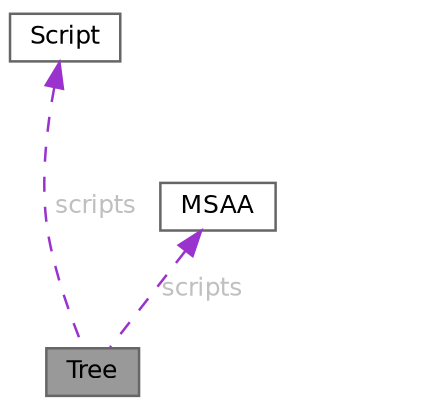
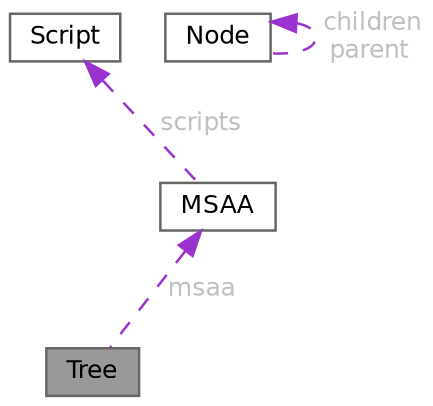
  digraph {
    node [color=gray40 fillcolor=white fontname=Helvetica fontsize=10 shape=box style=filled]
    edge [color=darkorchid3 dir=back fontcolor=grey fontname=Helvetica fontsize=10 labelfontname=Helvetica labelfontsize=10 style=dashed]
    n1 [fillcolor=grey60 fontcolor=black height=0.2 label=Tree width=0.4]
+   n2 [height=0.2 label="Node" width=0.4]
    n3 [height=0.2 label=MSAA width=0.4]
    n4 [height=0.2 label=Script width=0.4]
-   n3 -> n1 [label=" scripts"]
-   n4 -> n1 [label=" scripts"]
+   n2 -> n2 [label=" children\nparent"]
+   n3 -> n1 [label=" msaa"]
+   n4 -> n3 [label=" scripts"]
  }
